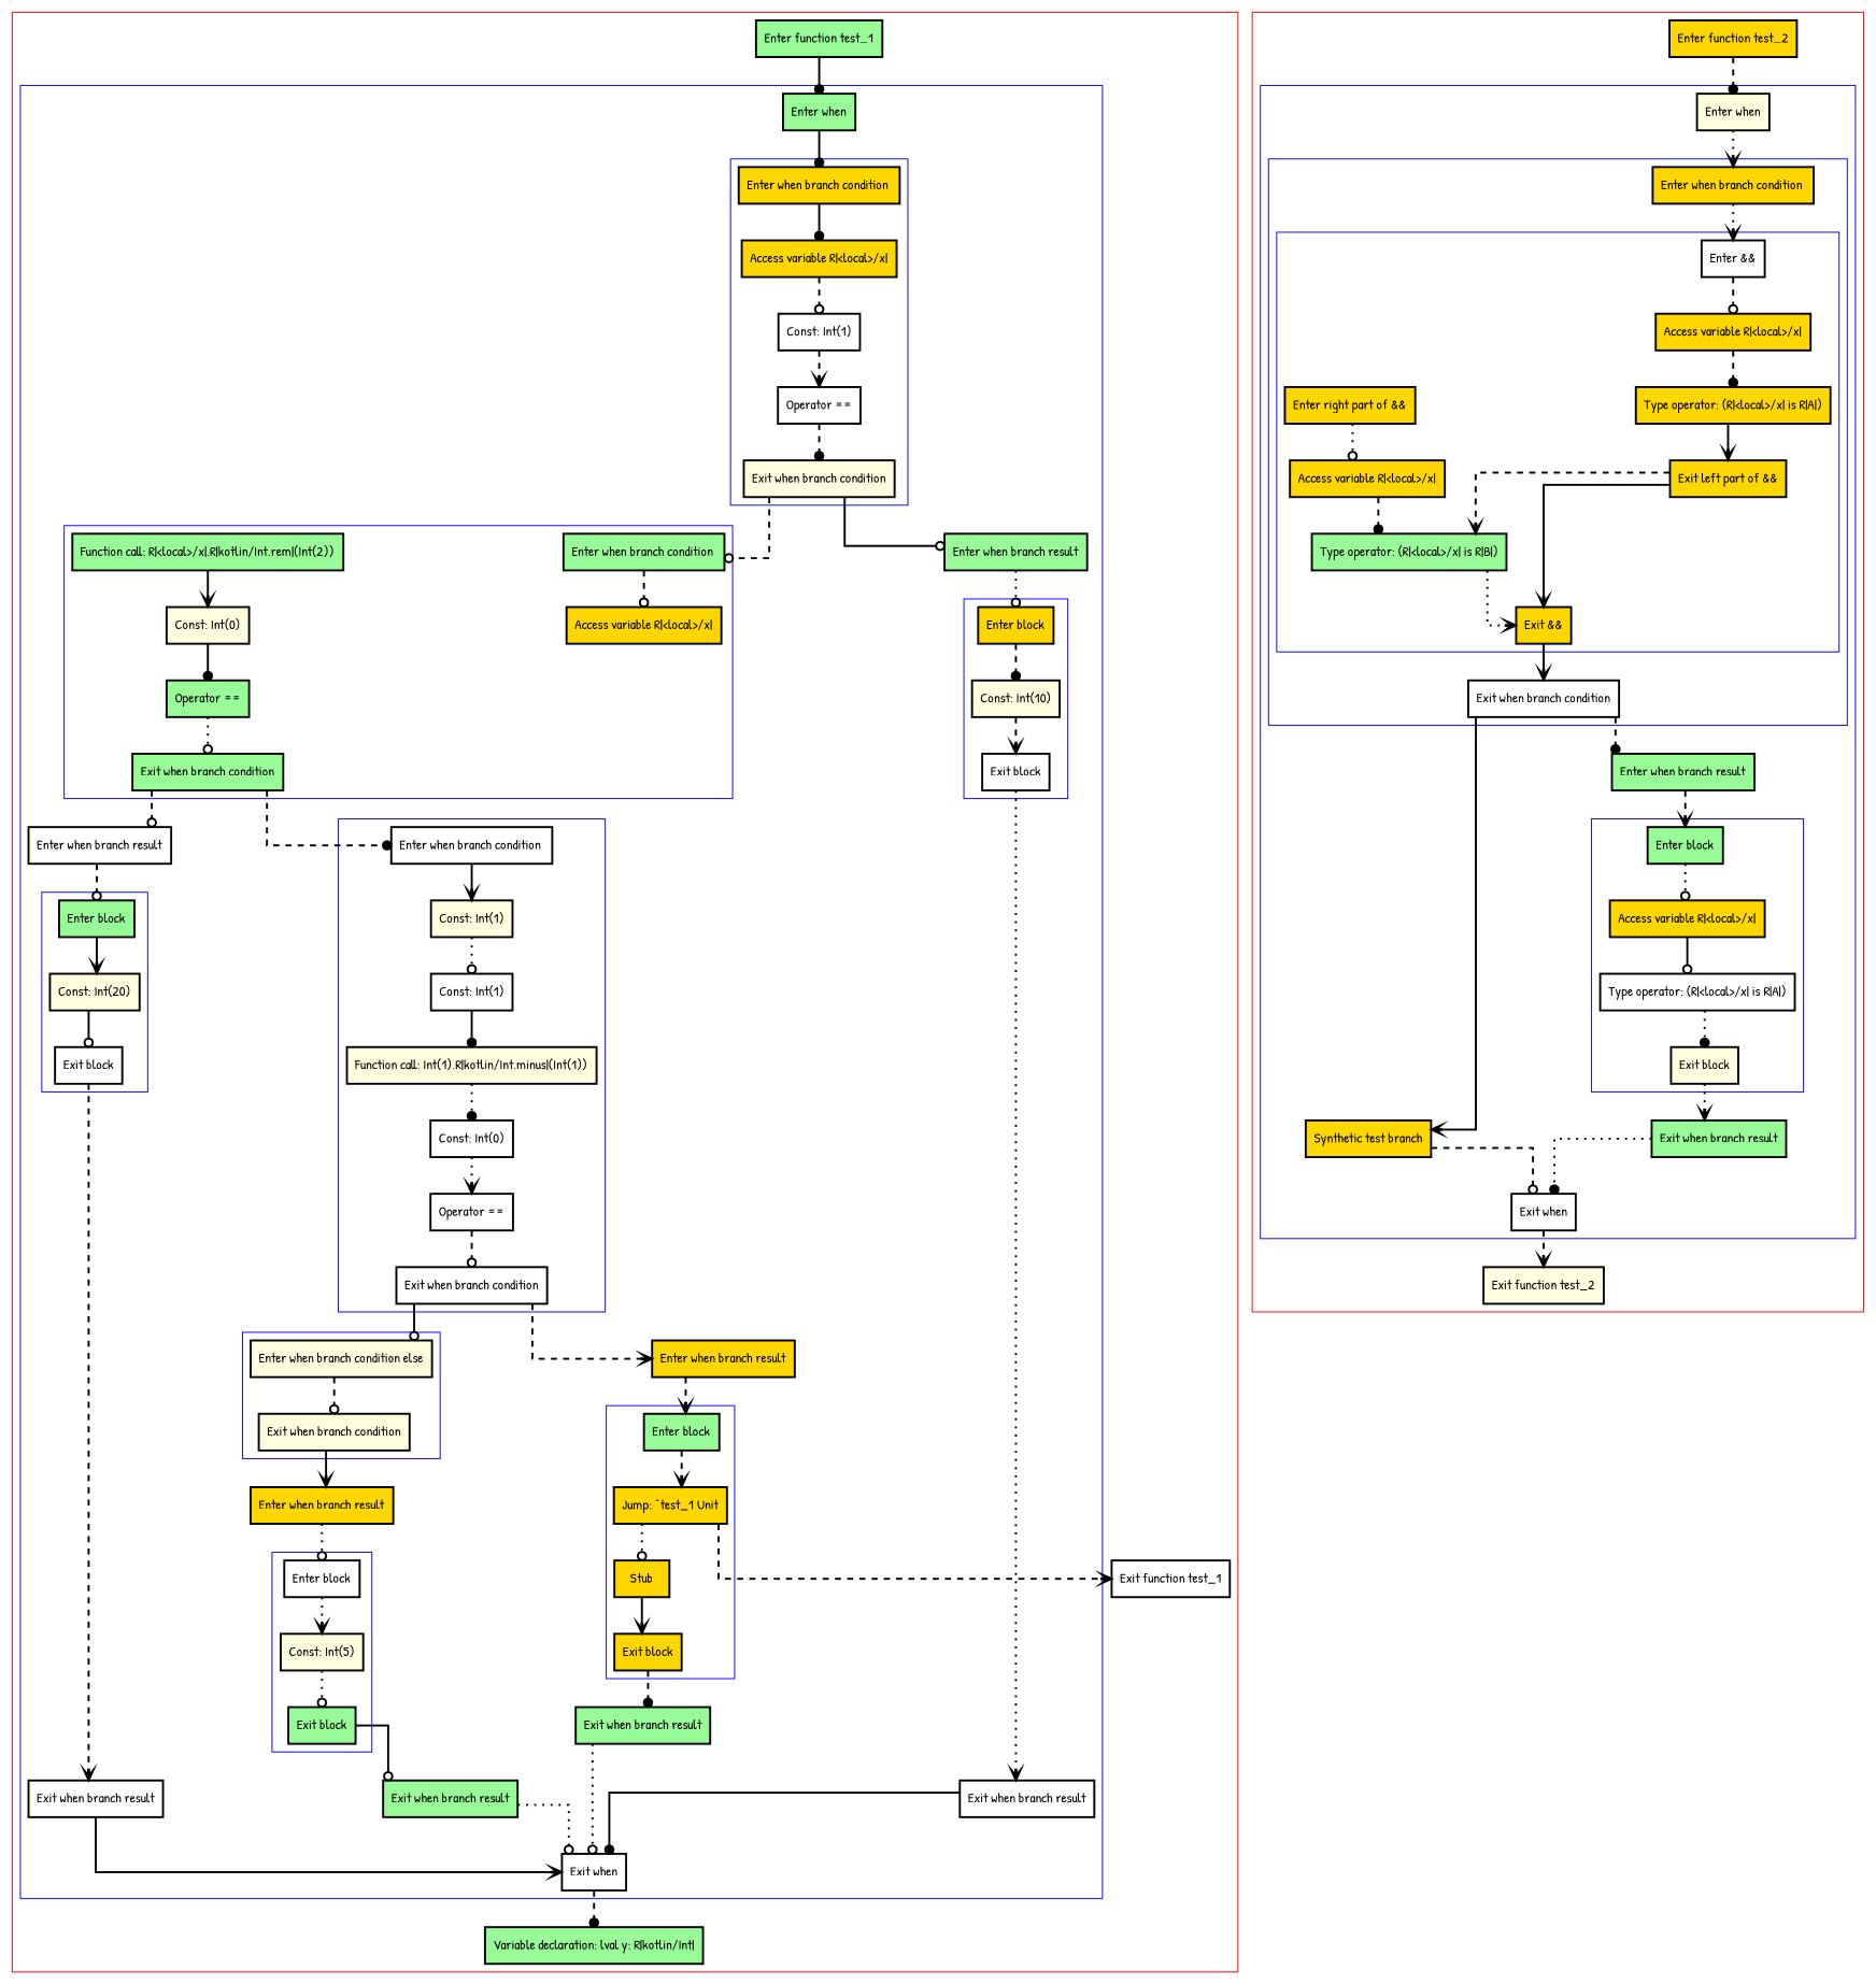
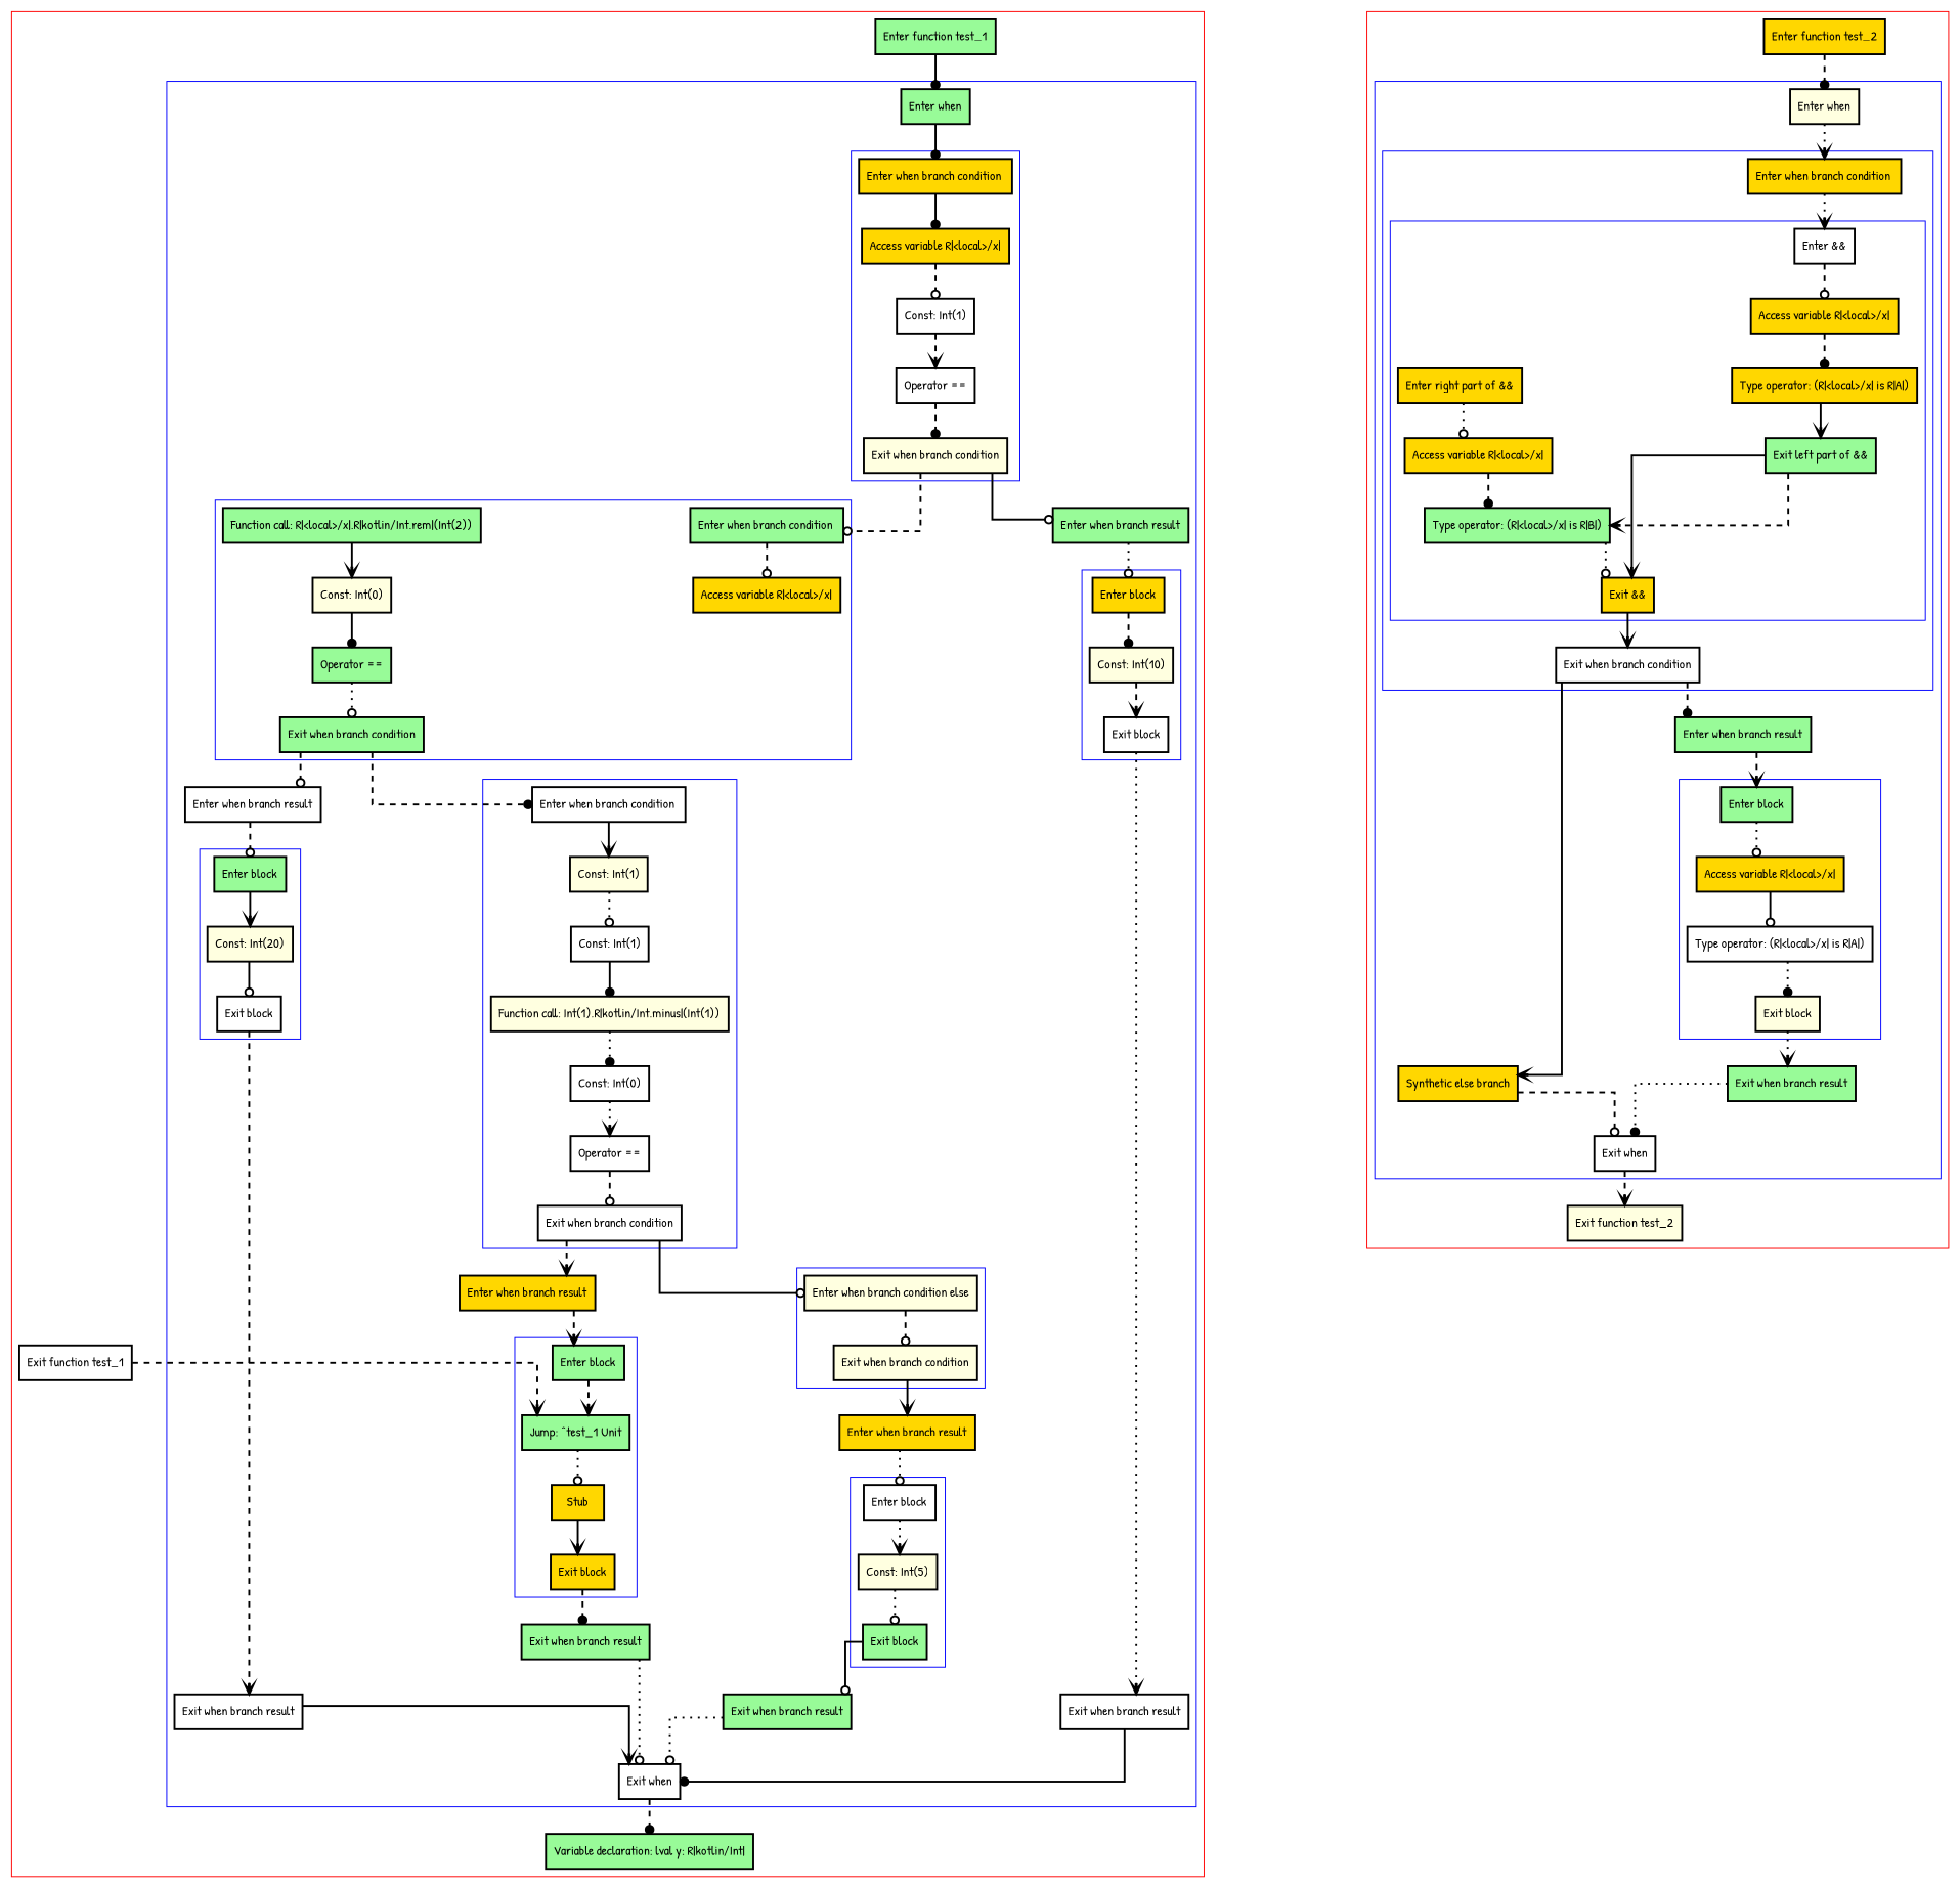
  digraph {
    fontname="Patrick Hand"
    nodesep=3
    splines=ortho
    node [fillcolor=white fontname="Patrick Hand" penwidth=2 shape=box style=filled]
    edge [arrowhead=vee fontname="Patrick Hand" penwidth=2 style=dashed]
    n1 [fillcolor=gold label="Enter when branch condition "]
    n2 [fillcolor=gold label="Access variable R|<local>/x|"]
    n3 [label="Const: Int(1)"]
    n4 [label="Operator =="]
    n5 [fillcolor=lightyellow label="Exit when branch condition"]
    n6 [fillcolor=palegreen label="Enter when branch condition "]
    n7 [fillcolor=gold label="Access variable R|<local>/x|"]
    n8 [fillcolor=palegreen label="Function call: R|<local>/x|.R|kotlin/Int.rem|(Int(2))"]
    n9 [fillcolor=lightyellow label="Const: Int(0)"]
    n10 [fillcolor=palegreen label="Operator =="]
    n11 [fillcolor=palegreen label="Exit when branch condition"]
    n12 [label="Enter when branch condition "]
    n13 [fillcolor=lightyellow label="Const: Int(1)"]
    n14 [label="Const: Int(1)"]
    n15 [fillcolor=lightyellow label="Function call: Int(1).R|kotlin/Int.minus|(Int(1))"]
    n16 [label="Const: Int(0)"]
    n17 [label="Operator =="]
    n18 [label="Exit when branch condition"]
    n19 [fillcolor=lightyellow label="Enter when branch condition else"]
    n20 [fillcolor=lightyellow label="Exit when branch condition"]
    n21 [label="Enter block"]
    n22 [fillcolor=lightyellow label="Const: Int(5)"]
    n23 [fillcolor=palegreen label="Exit block"]
    n24 [fillcolor=palegreen label="Enter block"]
-   n25 [fillcolor=gold label="Jump: ^test_1 Unit"]
+   n25 [fillcolor=palegreen label="Jump: ^test_1 Unit"]
    n26 [fillcolor=gold label=Stub]
    n27 [fillcolor=gold label="Exit block"]
    n28 [fillcolor=palegreen label="Enter block"]
    n29 [fillcolor=lightyellow label="Const: Int(20)"]
    n30 [label="Exit block"]
    n31 [fillcolor=gold label="Enter block"]
    n32 [fillcolor=lightyellow label="Const: Int(10)"]
    n33 [label="Exit block"]
    n34 [fillcolor=palegreen label="Enter when"]
    n35 [fillcolor=gold label="Enter when branch result"]
    n36 [fillcolor=palegreen label="Exit when branch result"]
    n37 [fillcolor=gold label="Enter when branch result"]
    n38 [fillcolor=palegreen label="Exit when branch result"]
    n39 [label="Enter when branch result"]
    n40 [label="Exit when branch result"]
    n41 [fillcolor=palegreen label="Enter when branch result"]
    n42 [label="Exit when branch result"]
    n43 [label="Exit when"]
    n44 [fillcolor=palegreen label="Enter function test_1"]
    n45 [fillcolor=palegreen label="Variable declaration: lval y: R|kotlin/Int|"]
    n46 [label="Exit function test_1"]
    n47 [label="Enter &&"]
    n48 [fillcolor=gold label="Access variable R|<local>/x|"]
    n49 [fillcolor=gold label="Type operator: (R|<local>/x| is R|A|)"]
-   n50 [fillcolor=gold label="Exit left part of &&"]
+   n50 [fillcolor=palegreen label="Exit left part of &&"]
    n51 [fillcolor=gold label="Enter right part of &&"]
    n52 [fillcolor=gold label="Access variable R|<local>/x|"]
    n53 [fillcolor=palegreen label="Type operator: (R|<local>/x| is R|B|)"]
    n54 [fillcolor=gold label="Exit &&"]
    n55 [fillcolor=gold label="Enter when branch condition "]
    n56 [label="Exit when branch condition"]
    n57 [fillcolor=palegreen label="Enter block"]
    n58 [fillcolor=gold label="Access variable R|<local>/x|"]
    n59 [label="Type operator: (R|<local>/x| is R|A|)"]
    n60 [fillcolor=lightyellow label="Exit block"]
    n61 [fillcolor=lightyellow label="Enter when"]
-   n62 [fillcolor=gold label="Synthetic test branch"]
+   n62 [fillcolor=gold label="Synthetic else branch"]
    n63 [fillcolor=palegreen label="Enter when branch result"]
    n64 [fillcolor=palegreen label="Exit when branch result"]
    n65 [label="Exit when"]
    n66 [fillcolor=gold label="Enter function test_2"]
    n67 [fillcolor=lightyellow label="Exit function test_2"]
    subgraph cluster_1 {
      color=red
      n44
      n45
      n46
      subgraph cluster_2 {
        color=blue
        n34
        n35
        n36
        n37
        n38
        n39
        n40
        n41
        n42
        n43
        subgraph cluster_3 {
          color=blue
          n1
          n2
          n3
          n4
          n5
        }
        subgraph cluster_4 {
          color=blue
          n6
          n7
          n8
          n9
          n10
          n11
        }
        subgraph cluster_5 {
          color=blue
          n12
          n13
          n14
          n15
          n16
          n17
          n18
        }
        subgraph cluster_6 {
          color=blue
          n19
          n20
        }
        subgraph cluster_7 {
          color=blue
          n21
          n22
          n23
        }
        subgraph cluster_8 {
          color=blue
          n24
          n25
          n26
          n27
        }
        subgraph cluster_9 {
          color=blue
          n28
          n29
          n30
        }
        subgraph cluster_10 {
          color=blue
          n31
          n32
          n33
        }
      }
    }
    subgraph cluster_11 {
      color=red
      n66
      n67
      subgraph cluster_12 {
        color=blue
        n61
        n62
        n63
        n64
        n65
        subgraph cluster_13 {
          color=blue
          n55
          n56
          subgraph cluster_14 {
            color=blue
            n47
            n48
            n49
            n50
            n51
            n52
            n53
            n54
          }
        }
        subgraph cluster_15 {
          color=blue
          n57
          n58
          n59
          n60
        }
      }
    }
    n1 -> n2 [arrowhead=dot style=solid]
    n2 -> n3 [arrowhead=odot]
    n3 -> n4
    n4 -> n5 [arrowhead=dot]
    n5 -> n6 [arrowhead=odot]
    n5 -> n41 [arrowhead=odot style=solid]
    n6 -> n7 [arrowhead=odot]
    n8 -> n9 [style=solid]
    n9 -> n10 [arrowhead=dot style=solid]
    n10 -> n11 [arrowhead=odot style=dotted]
    n11 -> n12 [arrowhead=dot]
    n11 -> n39 [arrowhead=odot]
    n12 -> n13 [style=solid]
    n13 -> n14 [arrowhead=odot style=dotted]
    n14 -> n15 [arrowhead=dot style=solid]
    n15 -> n16 [arrowhead=dot style=dotted]
    n16 -> n17 [style=dotted]
    n17 -> n18 [arrowhead=odot]
    n18 -> n19 [arrowhead=odot style=solid]
    n18 -> n37
    n19 -> n20 [arrowhead=odot]
    n20 -> n35 [style=solid]
    n21 -> n22 [style=dotted]
    n22 -> n23 [arrowhead=odot style=dotted]
    n23 -> n36 [arrowhead=odot style=solid]
    n24 -> n25
    n25 -> n26 [arrowhead=odot style=dotted]
-   n25 -> n46
+   n46 -> n25
    n26 -> n27 [style=solid]
    n27 -> n38 [arrowhead=dot]
    n28 -> n29 [style=solid]
    n29 -> n30 [arrowhead=odot style=solid]
    n30 -> n40
    n31 -> n32 [arrowhead=dot]
    n32 -> n33
    n33 -> n42 [style=dotted]
    n34 -> n1 [arrowhead=dot style=solid]
    n35 -> n21 [arrowhead=odot style=dotted]
    n36 -> n43 [arrowhead=odot style=dotted]
    n37 -> n24
    n38 -> n43 [arrowhead=odot style=dotted]
    n39 -> n28 [arrowhead=odot]
    n40 -> n43 [style=solid]
    n41 -> n31 [arrowhead=odot style=dotted]
    n42 -> n43 [arrowhead=dot style=solid]
    n43 -> n45 [arrowhead=dot]
    n44 -> n34 [arrowhead=dot style=solid]
    n47 -> n48 [arrowhead=odot]
    n48 -> n49 [arrowhead=dot]
    n49 -> n50 [style=solid]
    n50 -> n53
    n50 -> n54 [style=solid]
    n51 -> n52 [arrowhead=odot style=dotted]
    n52 -> n53 [arrowhead=dot]
-   n53 -> n54 [style=dotted]
+   n53 -> n54 [arrowhead=odot style=dotted]
    n54 -> n56 [style=solid]
    n55 -> n47 [style=dotted]
    n56 -> n62 [style=solid]
    n56 -> n63 [arrowhead=dot]
    n57 -> n58 [arrowhead=odot style=dotted]
    n58 -> n59 [arrowhead=odot style=solid]
    n59 -> n60 [arrowhead=dot style=dotted]
    n60 -> n64 [style=dotted]
    n61 -> n55 [style=dotted]
    n62 -> n65 [arrowhead=odot]
    n63 -> n57
    n64 -> n65 [arrowhead=dot style=dotted]
    n65 -> n67
    n66 -> n61 [arrowhead=dot]
  }
